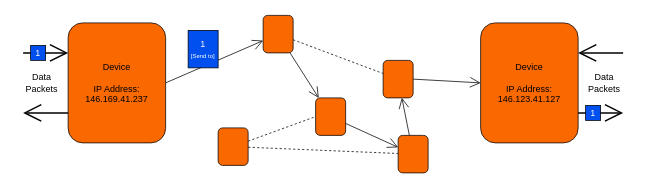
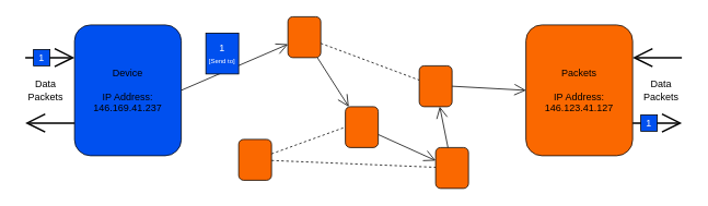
  <mxCell id="0" />
  <mxCell id="1" parent="0" />
  <mxCell id="2" style="edgeStyle=none;html=1;exitX=1;exitY=0.5;exitDx=0;exitDy=0;endArrow=open;endFill=0;endSize=12;" edge="1" parent="1" source="3" target="14"><mxGeometry relative="1" as="geometry" /></mxCell>
- <mxCell id="3" value="Device&lt;br&gt;&lt;br&gt;IP Address:&lt;br&gt;146.169.41.237" style="rounded=1;whiteSpace=wrap;html=1;fillColor=#fa6800;fontColor=#000000;strokeColor=#000000;" vertex="1" parent="1"><mxGeometry x="90" y="30" width="130" height="160" as="geometry" /></mxCell>
- <mxCell id="4" value="Device&lt;br&gt;&lt;br&gt;IP Address:&lt;br&gt;146.123.41.127" style="rounded=1;whiteSpace=wrap;html=1;fillColor=#fa6800;fontColor=#000000;strokeColor=#000000;" vertex="1" parent="1"><mxGeometry x="640" y="30" width="130" height="160" as="geometry" /></mxCell>
+ <mxCell id="3" value="Device&lt;br&gt;&lt;br&gt;IP Address:&lt;br&gt;146.169.41.237" style="rounded=1;whiteSpace=wrap;html=1;fillColor=#0050ef;fontColor=#000000;strokeColor=#000000;" vertex="1" parent="1"><mxGeometry x="90" y="30" width="130" height="160" as="geometry" /></mxCell>
+ <mxCell id="4" value="Packets&lt;br&gt;&lt;br&gt;IP Address:&lt;br&gt;146.123.41.127" style="rounded=1;whiteSpace=wrap;html=1;fillColor=#fa6800;fontColor=#000000;strokeColor=#000000;" vertex="1" parent="1"><mxGeometry x="640" y="30" width="130" height="160" as="geometry" /></mxCell>
  <mxCell id="5" style="edgeStyle=none;html=1;endArrow=open;endFill=0;entryX=0;entryY=0.25;entryDx=0;entryDy=0;strokeWidth=2;endSize=20;" edge="1" parent="1"><mxGeometry relative="1" as="geometry"><mxPoint x="90" y="70" as="targetPoint" /><mxPoint x="30" y="70" as="sourcePoint" /></mxGeometry></mxCell>
  <mxCell id="6" style="edgeStyle=none;html=1;endArrow=open;endFill=0;strokeWidth=2;endSize=20;" edge="1" parent="1"><mxGeometry relative="1" as="geometry"><mxPoint x="30" y="150" as="targetPoint" /><mxPoint x="90" y="150.16" as="sourcePoint" /></mxGeometry></mxCell>
  <mxCell id="7" value="Data Packets" style="text;html=1;strokeColor=none;fillColor=none;align=center;verticalAlign=middle;whiteSpace=wrap;rounded=0;" vertex="1" parent="1"><mxGeometry x="20" y="95" width="70" height="30" as="geometry" /></mxCell>
  <mxCell id="8" style="edgeStyle=none;html=1;endArrow=open;endFill=0;entryX=0;entryY=0.25;entryDx=0;entryDy=0;strokeWidth=2;endSize=20;" edge="1" parent="1"><mxGeometry relative="1" as="geometry"><mxPoint x="830" y="150" as="targetPoint" /><mxPoint x="770" y="150" as="sourcePoint" /></mxGeometry></mxCell>
  <mxCell id="9" style="edgeStyle=none;html=1;endArrow=open;endFill=0;strokeWidth=2;endSize=20;" edge="1" parent="1"><mxGeometry relative="1" as="geometry"><mxPoint x="770" y="70" as="targetPoint" /><mxPoint x="830" y="70.16" as="sourcePoint" /></mxGeometry></mxCell>
  <mxCell id="10" value="Data Packets" style="text;html=1;strokeColor=none;fillColor=none;align=center;verticalAlign=middle;whiteSpace=wrap;rounded=0;" vertex="1" parent="1"><mxGeometry x="770" y="95" width="70" height="30" as="geometry" /></mxCell>
  <mxCell id="11" value="1" style="rounded=0;whiteSpace=wrap;html=1;fillColor=#0050ef;fontColor=#ffffff;strokeColor=#000000;" vertex="1" parent="1"><mxGeometry x="40" y="60" width="20" height="20" as="geometry" /></mxCell>
  <mxCell id="12" style="edgeStyle=none;html=1;endArrow=open;endFill=0;endSize=12;" edge="1" parent="1" source="14" target="22"><mxGeometry relative="1" as="geometry" /></mxCell>
  <mxCell id="13" style="edgeStyle=none;html=1;dashed=1;endArrow=none;endFill=0;" edge="1" parent="1" source="14" target="17"><mxGeometry relative="1" as="geometry" /></mxCell>
  <mxCell id="14" value="" style="rounded=1;whiteSpace=wrap;html=1;fillColor=#fa6800;fontColor=#000000;strokeColor=#000000;" vertex="1" parent="1"><mxGeometry x="350" y="20" width="40" height="50" as="geometry" /></mxCell>
  <mxCell id="15" style="edgeStyle=none;html=1;endArrow=none;endFill=0;endSize=12;startArrow=open;startFill=0;startSize=12;" edge="1" parent="1" source="17" target="23"><mxGeometry relative="1" as="geometry" /></mxCell>
  <mxCell id="16" style="edgeStyle=none;html=1;exitX=1;exitY=0.5;exitDx=0;exitDy=0;entryX=0;entryY=0.5;entryDx=0;entryDy=0;endArrow=open;endFill=0;endSize=12;" edge="1" parent="1" source="17" target="4"><mxGeometry relative="1" as="geometry" /></mxCell>
  <mxCell id="17" value="" style="rounded=1;whiteSpace=wrap;html=1;fillColor=#fa6800;fontColor=#000000;strokeColor=#000000;" vertex="1" parent="1"><mxGeometry x="510" y="80" width="40" height="50" as="geometry" /></mxCell>
  <mxCell id="18" style="edgeStyle=none;html=1;entryX=0;entryY=0.5;entryDx=0;entryDy=0;endArrow=none;endFill=0;dashed=1;" edge="1" parent="1" source="20" target="22"><mxGeometry relative="1" as="geometry" /></mxCell>
  <mxCell id="19" style="edgeStyle=none;html=1;dashed=1;endArrow=none;endFill=0;" edge="1" parent="1" source="20" target="23"><mxGeometry relative="1" as="geometry" /></mxCell>
  <mxCell id="20" value="" style="rounded=1;whiteSpace=wrap;html=1;fillColor=#fa6800;fontColor=#000000;strokeColor=#000000;" vertex="1" parent="1"><mxGeometry x="290" y="170" width="40" height="50" as="geometry" /></mxCell>
  <mxCell id="21" style="edgeStyle=none;html=1;endArrow=open;endFill=0;endSize=12;" edge="1" parent="1" source="22" target="23"><mxGeometry relative="1" as="geometry" /></mxCell>
  <mxCell id="22" value="" style="rounded=1;whiteSpace=wrap;html=1;fillColor=#fa6800;fontColor=#000000;strokeColor=#000000;" vertex="1" parent="1"><mxGeometry x="420" y="130" width="40" height="50" as="geometry" /></mxCell>
  <mxCell id="23" value="" style="rounded=1;whiteSpace=wrap;html=1;fillColor=#fa6800;fontColor=#000000;strokeColor=#000000;" vertex="1" parent="1"><mxGeometry x="530" y="180" width="40" height="50" as="geometry" /></mxCell>
  <mxCell id="24" value="1&lt;br&gt;&lt;font style=&quot;font-size: 8px&quot;&gt;[Send to]&lt;/font&gt;" style="rounded=0;whiteSpace=wrap;html=1;fillColor=#0050ef;fontColor=#ffffff;strokeColor=#000000;" vertex="1" parent="1"><mxGeometry x="250" y="40" width="40" height="50" as="geometry" /></mxCell>
  <mxCell id="25" value="1" style="rounded=0;whiteSpace=wrap;html=1;fillColor=#0050ef;fontColor=#ffffff;strokeColor=#000000;" vertex="1" parent="1"><mxGeometry x="780" y="140" width="20" height="20" as="geometry" /></mxCell>
